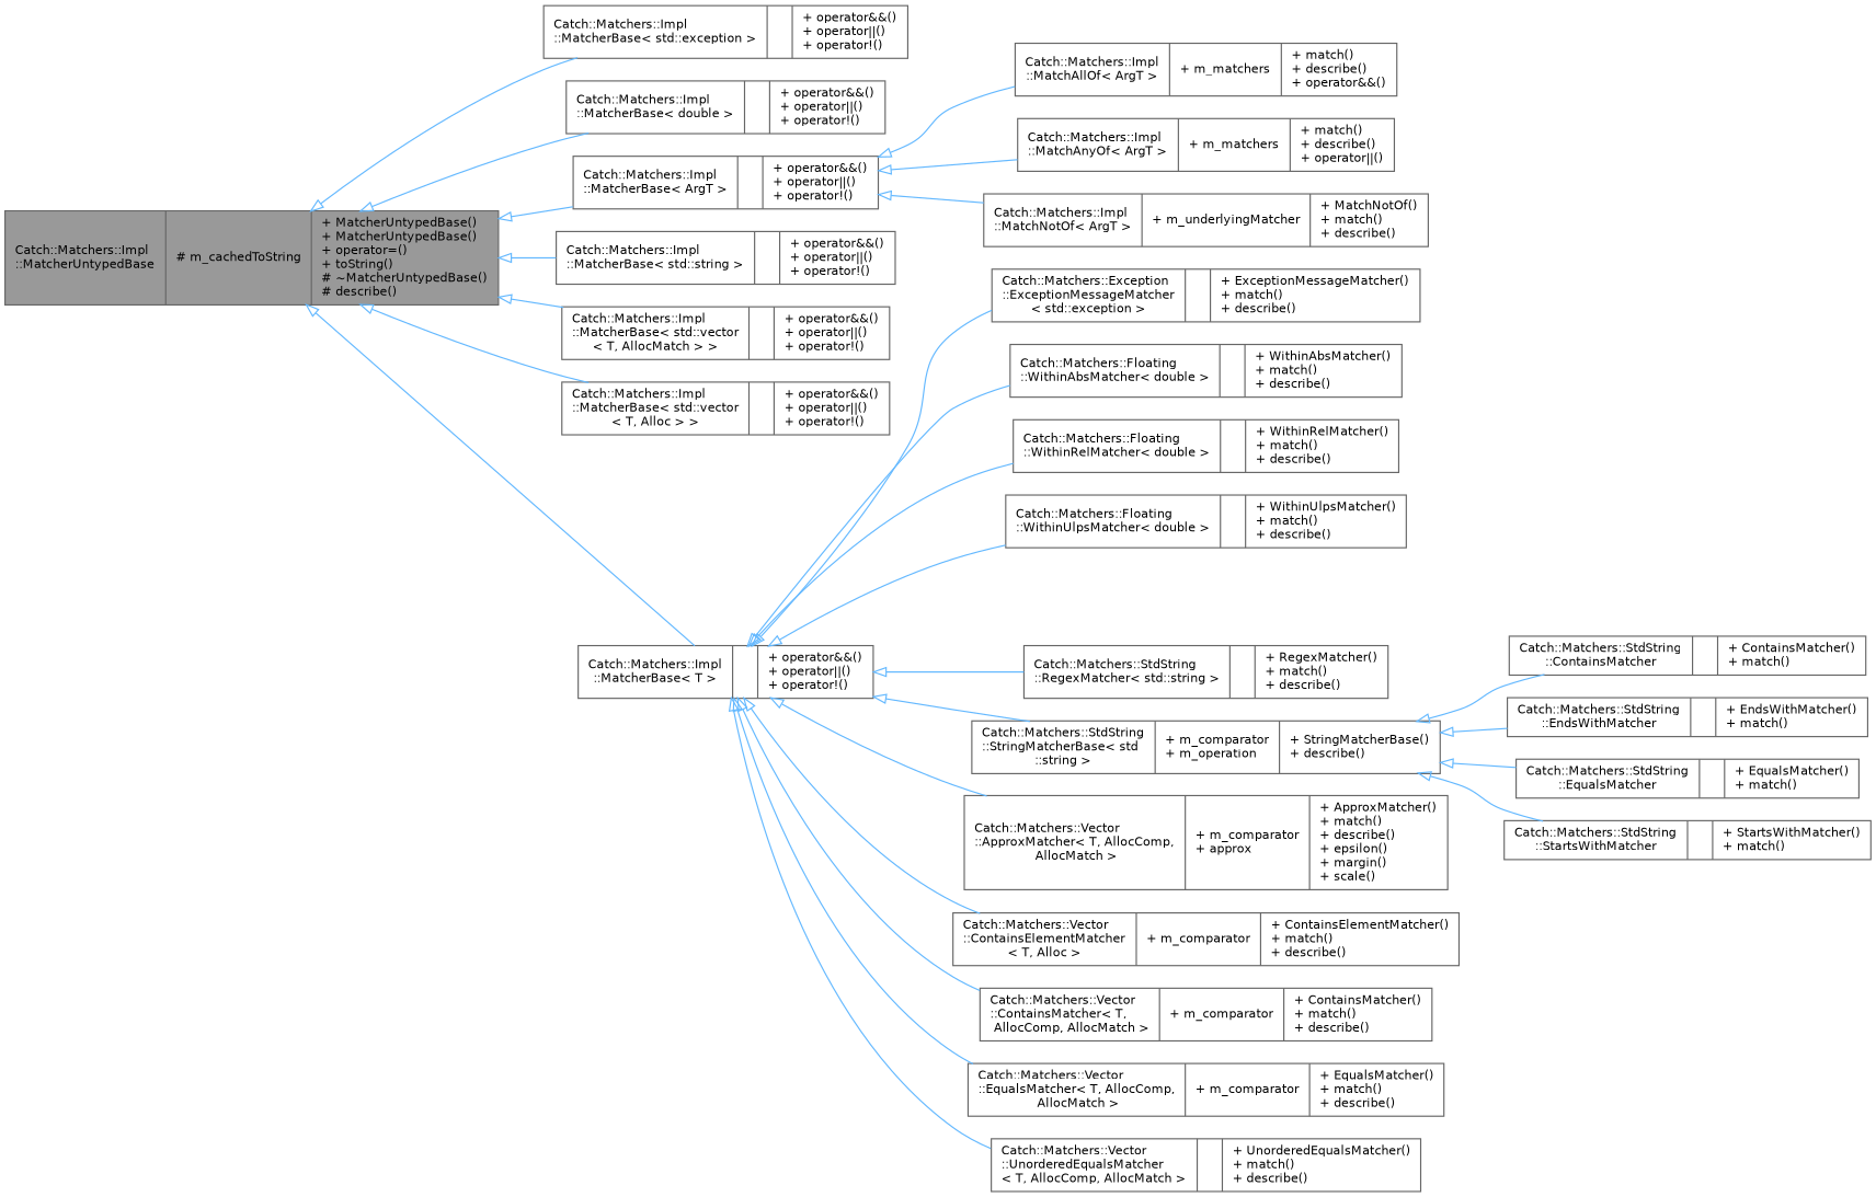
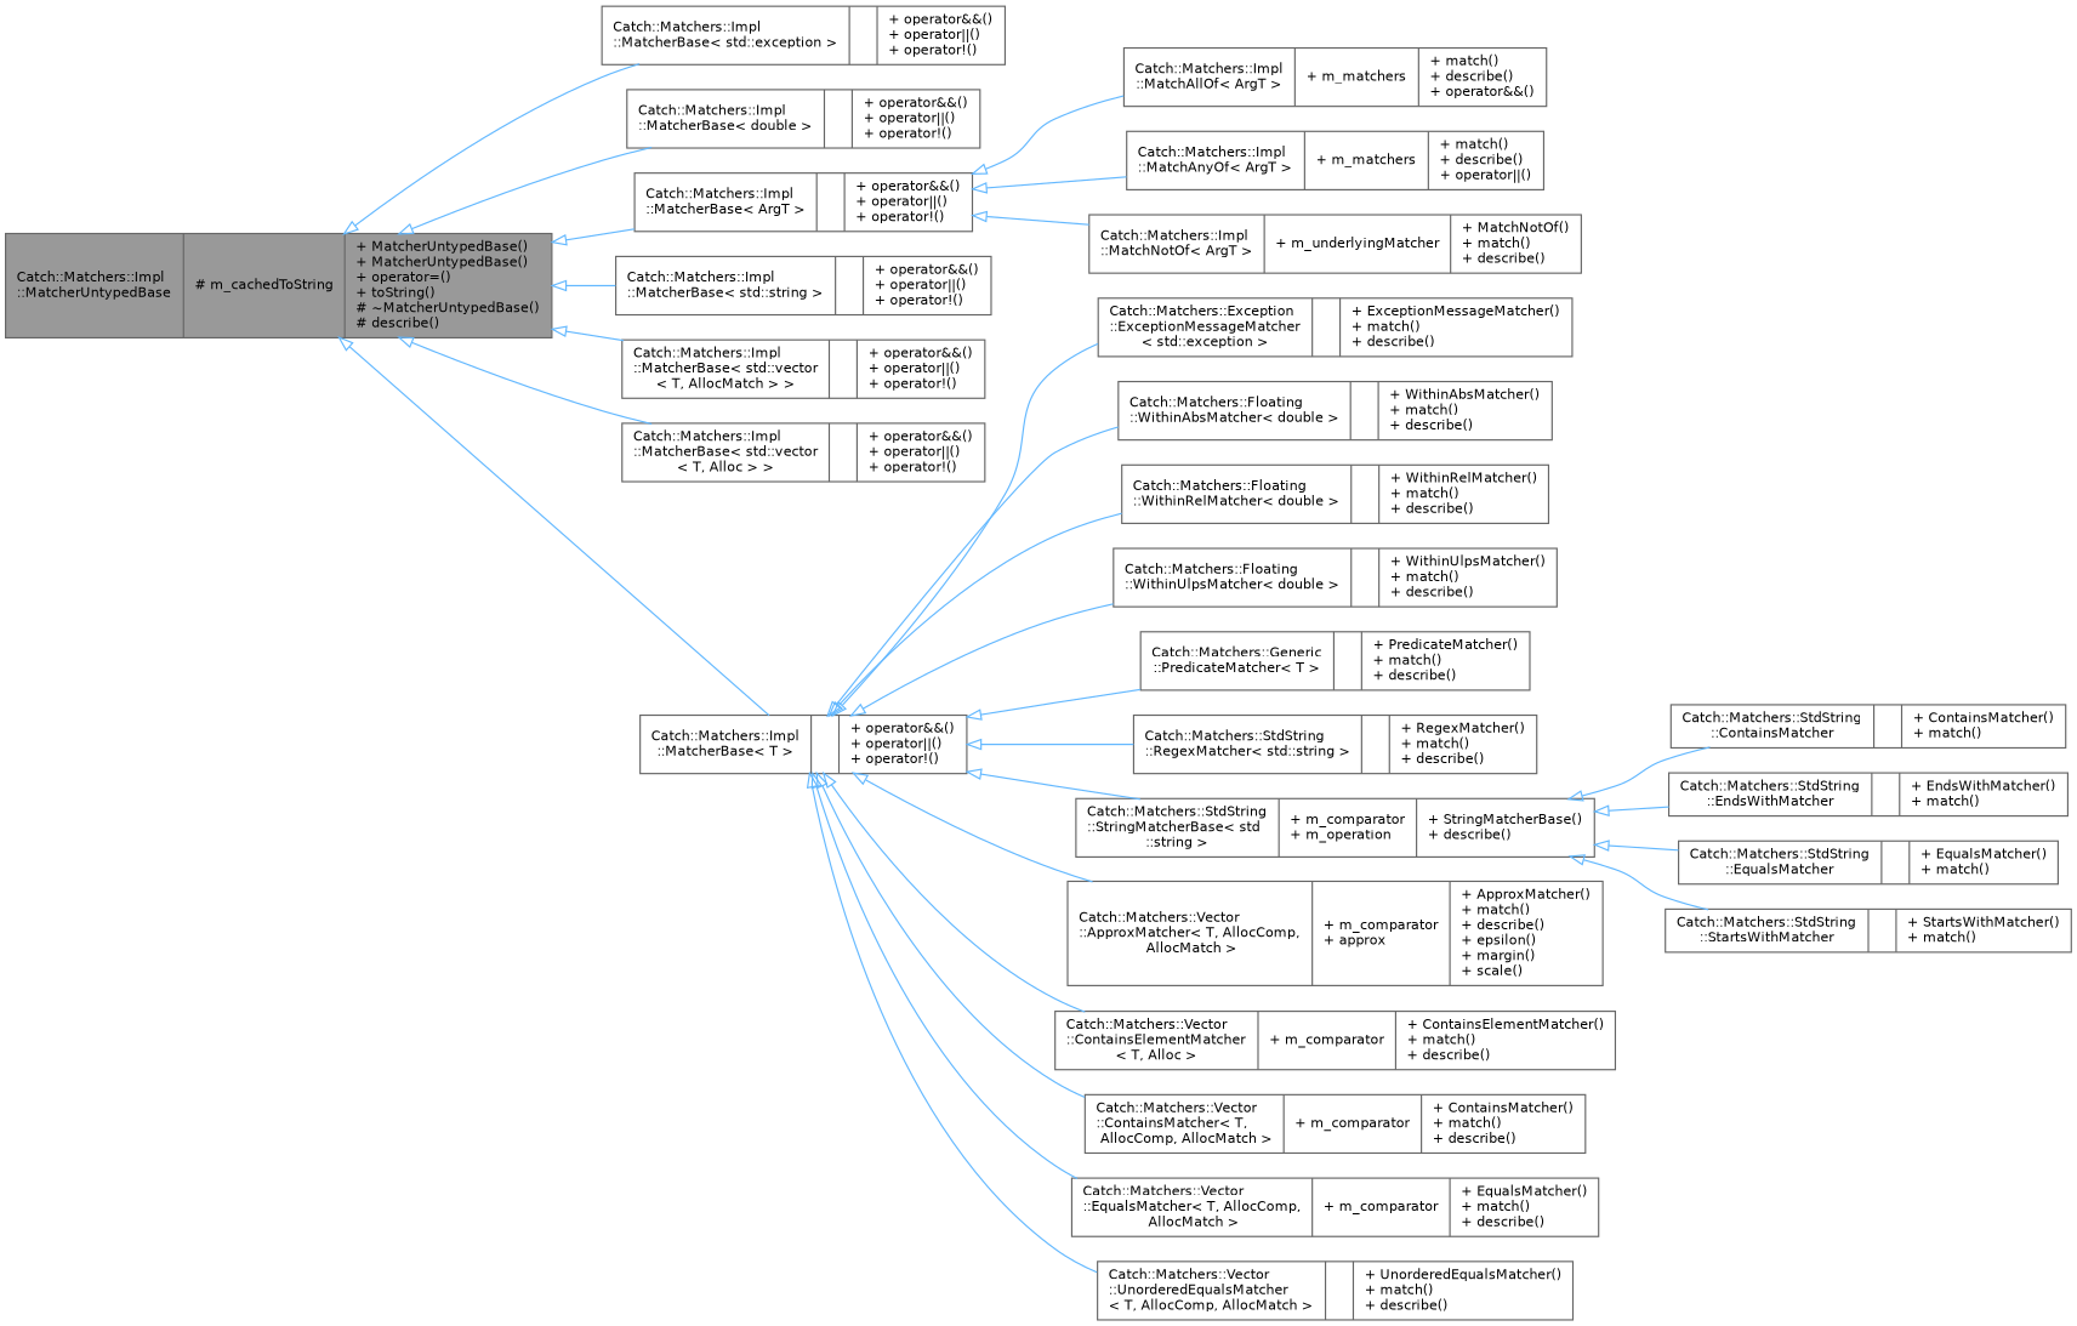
  digraph {
    rankdir=LR
    node [color=gray40 fillcolor=white fontname=Helvetica fontsize=10 shape=record style=filled]
    edge [arrowtail=onormal color=steelblue1 dir=back fontname=Helvetica fontsize=10 labelfontname=Helvetica labelfontsize=10 style=solid]
    n1 [fillcolor=grey60 fontcolor=black height=0.2 label="{Catch::Matchers::Impl\l::MatcherUntypedBase\n|# m_cachedToString\l|+ MatcherUntypedBase()\l+ MatcherUntypedBase()\l+ operator=()\l+ toString()\l# ~MatcherUntypedBase()\l# describe()\l}" width=0.4]
    n2 [height=0.2 label="{Catch::Matchers::Impl\l::MatcherBase\< std::exception \>\n||+ operator&&()\l+ operator\|\|()\l+ operator!()\l}" width=0.4]
    n3 [height=0.2 label="{Catch::Matchers::Impl\l::MatcherBase\< double \>\n||+ operator&&()\l+ operator\|\|()\l+ operator!()\l}" width=0.4]
    n4 [height=0.2 label="{Catch::Matchers::Impl\l::MatcherBase\< ArgT \>\n||+ operator&&()\l+ operator\|\|()\l+ operator!()\l}" width=0.4]
    n5 [height=0.2 label="{Catch::Matchers::Impl\l::MatcherBase\< std::string \>\n||+ operator&&()\l+ operator\|\|()\l+ operator!()\l}" width=0.4]
    n6 [height=0.2 label="{Catch::Matchers::Impl\l::MatcherBase\< std::vector\l\< T, AllocMatch \> \>\n||+ operator&&()\l+ operator\|\|()\l+ operator!()\l}" width=0.4]
    n7 [height=0.2 label="{Catch::Matchers::Impl\l::MatcherBase\< std::vector\l\< T, Alloc \> \>\n||+ operator&&()\l+ operator\|\|()\l+ operator!()\l}" width=0.4]
    n8 [height=0.2 label="{Catch::Matchers::Impl\l::MatcherBase\< T \>\n||+ operator&&()\l+ operator\|\|()\l+ operator!()\l}" width=0.4]
    n9 [height=0.2 label="{Catch::Matchers::Impl\l::MatchAllOf\< ArgT \>\n|+ m_matchers\l|+ match()\l+ describe()\l+ operator&&()\l}" width=0.4]
    n10 [height=0.2 label="{Catch::Matchers::Impl\l::MatchAnyOf\< ArgT \>\n|+ m_matchers\l|+ match()\l+ describe()\l+ operator\|\|()\l}" width=0.4]
    n11 [height=0.2 label="{Catch::Matchers::Impl\l::MatchNotOf\< ArgT \>\n|+ m_underlyingMatcher\l|+ MatchNotOf()\l+ match()\l+ describe()\l}" width=0.4]
    n12 [height=0.2 label="{Catch::Matchers::Exception\l::ExceptionMessageMatcher\l\< std::exception \>\n||+ ExceptionMessageMatcher()\l+ match()\l+ describe()\l}" width=0.4]
    n13 [height=0.2 label="{Catch::Matchers::Floating\l::WithinAbsMatcher\< double \>\n||+ WithinAbsMatcher()\l+ match()\l+ describe()\l}" width=0.4]
    n14 [height=0.2 label="{Catch::Matchers::Floating\l::WithinRelMatcher\< double \>\n||+ WithinRelMatcher()\l+ match()\l+ describe()\l}" width=0.4]
    n15 [height=0.2 label="{Catch::Matchers::Floating\l::WithinUlpsMatcher\< double \>\n||+ WithinUlpsMatcher()\l+ match()\l+ describe()\l}" width=0.4]
+   n16 [height=0.2 label="{Catch::Matchers::Generic\l::PredicateMatcher\< T \>\n||+ PredicateMatcher()\l+ match()\l+ describe()\l}" width=0.4]
    n17 [height=0.2 label="{Catch::Matchers::StdString\l::RegexMatcher\< std::string \>\n||+ RegexMatcher()\l+ match()\l+ describe()\l}" width=0.4]
    n18 [height=0.2 label="{Catch::Matchers::StdString\l::StringMatcherBase\< std\l::string \>\n|+ m_comparator\l+ m_operation\l|+ StringMatcherBase()\l+ describe()\l}" width=0.4]
    n19 [height=0.2 label="{Catch::Matchers::Vector\l::ApproxMatcher\< T, AllocComp,\l AllocMatch \>\n|+ m_comparator\l+ approx\l|+ ApproxMatcher()\l+ match()\l+ describe()\l+ epsilon()\l+ margin()\l+ scale()\l}" width=0.4]
    n20 [height=0.2 label="{Catch::Matchers::Vector\l::ContainsElementMatcher\l\< T, Alloc \>\n|+ m_comparator\l|+ ContainsElementMatcher()\l+ match()\l+ describe()\l}" width=0.4]
    n21 [height=0.2 label="{Catch::Matchers::Vector\l::ContainsMatcher\< T,\l AllocComp, AllocMatch \>\n|+ m_comparator\l|+ ContainsMatcher()\l+ match()\l+ describe()\l}" width=0.4]
    n22 [height=0.2 label="{Catch::Matchers::Vector\l::EqualsMatcher\< T, AllocComp,\l AllocMatch \>\n|+ m_comparator\l|+ EqualsMatcher()\l+ match()\l+ describe()\l}" width=0.4]
    n23 [height=0.2 label="{Catch::Matchers::Vector\l::UnorderedEqualsMatcher\l\< T, AllocComp, AllocMatch \>\n||+ UnorderedEqualsMatcher()\l+ match()\l+ describe()\l}" width=0.4]
    n24 [height=0.2 label="{Catch::Matchers::StdString\l::ContainsMatcher\n||+ ContainsMatcher()\l+ match()\l}" width=0.4]
    n25 [height=0.2 label="{Catch::Matchers::StdString\l::EndsWithMatcher\n||+ EndsWithMatcher()\l+ match()\l}" width=0.4]
    n26 [height=0.2 label="{Catch::Matchers::StdString\l::EqualsMatcher\n||+ EqualsMatcher()\l+ match()\l}" width=0.4]
    n27 [height=0.2 label="{Catch::Matchers::StdString\l::StartsWithMatcher\n||+ StartsWithMatcher()\l+ match()\l}" width=0.4]
    n1 -> n2
    n1 -> n3
    n1 -> n4
    n1 -> n5
    n1 -> n6
    n1 -> n7
    n1 -> n8
    n4 -> n9
    n4 -> n10
    n4 -> n11
    n8 -> n12
    n8 -> n13
    n8 -> n14
    n8 -> n15
+   n8 -> n16
    n8 -> n17
    n8 -> n18
    n8 -> n19
    n8 -> n20
    n8 -> n21
    n8 -> n22
    n8 -> n23
    n18 -> n24
    n18 -> n25
    n18 -> n26
    n18 -> n27
  }
